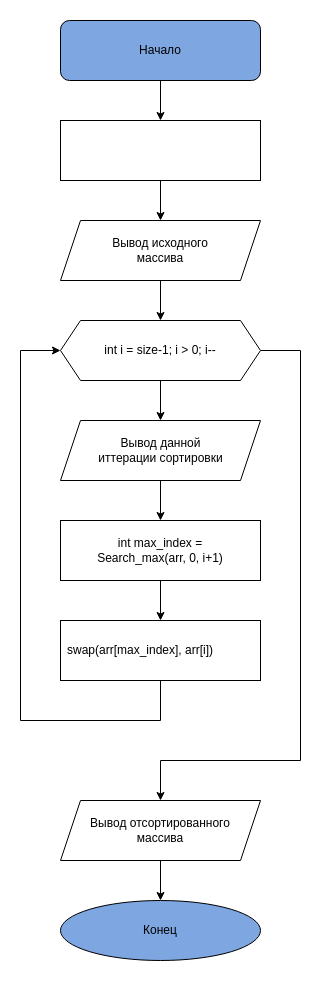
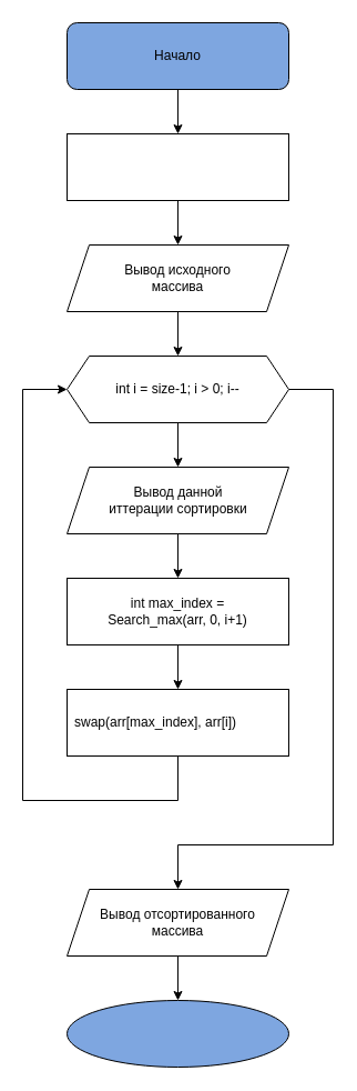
  <mxCell id="0" />
  <mxCell id="1" parent="0" />
  <mxCell id="2" value="" style="rounded=1;whiteSpace=wrap;html=1;fillColor=#7EA6E0;" vertex="1" parent="1"><mxGeometry x="60" y="20" width="200" height="60" as="geometry" /></mxCell>
  <mxCell id="3" value="Начало" style="text;html=1;strokeColor=none;fillColor=none;align=center;verticalAlign=middle;whiteSpace=wrap;rounded=0;" vertex="1" parent="1"><mxGeometry x="130" y="35" width="60" height="30" as="geometry" /></mxCell>
  <mxCell id="4" value="" style="endArrow=classic;html=1;rounded=0;exitX=0.5;exitY=1;exitDx=0;exitDy=0;" edge="1" parent="1" source="2"><mxGeometry width="50" height="50" relative="1" as="geometry"><mxPoint x="150" y="150" as="sourcePoint" /><mxPoint x="160" y="120" as="targetPoint" /></mxGeometry></mxCell>
  <mxCell id="5" value="" style="rounded=0;whiteSpace=wrap;html=1;" vertex="1" parent="1"><mxGeometry x="60" y="120" width="200" height="60" as="geometry" /></mxCell>
  <mxCell id="6" value="" style="shape=parallelogram;perimeter=parallelogramPerimeter;whiteSpace=wrap;html=1;fixedSize=1;" vertex="1" parent="1"><mxGeometry x="60" y="220" width="200" height="60" as="geometry" /></mxCell>
  <mxCell id="7" value="Вывод исходного массива" style="text;html=1;strokeColor=none;fillColor=none;align=center;verticalAlign=middle;whiteSpace=wrap;rounded=0;" vertex="1" parent="1"><mxGeometry x="95" y="235" width="130" height="30" as="geometry" /></mxCell>
  <mxCell id="8" value="" style="endArrow=classic;html=1;rounded=0;exitX=0.5;exitY=1;exitDx=0;exitDy=0;" edge="1" parent="1" source="6"><mxGeometry width="50" height="50" relative="1" as="geometry"><mxPoint x="170" y="390" as="sourcePoint" /><mxPoint x="160" y="320" as="targetPoint" /></mxGeometry></mxCell>
  <mxCell id="9" style="edgeStyle=orthogonalEdgeStyle;rounded=0;orthogonalLoop=1;jettySize=auto;html=1;exitX=0.5;exitY=1;exitDx=0;exitDy=0;entryX=0.5;entryY=0;entryDx=0;entryDy=0;" edge="1" parent="1" source="11" target="14"><mxGeometry relative="1" as="geometry" /></mxCell>
  <mxCell id="10" style="edgeStyle=orthogonalEdgeStyle;rounded=0;orthogonalLoop=1;jettySize=auto;html=1;exitX=1;exitY=0.5;exitDx=0;exitDy=0;entryX=0.5;entryY=0;entryDx=0;entryDy=0;" edge="1" parent="1" source="11" target="26"><mxGeometry relative="1" as="geometry"><Array as="points"><mxPoint x="300" y="350" /><mxPoint x="300" y="760" /><mxPoint x="160" y="760" /></Array></mxGeometry></mxCell>
  <mxCell id="11" value="" style="shape=hexagon;perimeter=hexagonPerimeter2;whiteSpace=wrap;html=1;fixedSize=1;" vertex="1" parent="1"><mxGeometry x="60" y="320" width="200" height="60" as="geometry" /></mxCell>
  <mxCell id="12" value="int i = size-1; i &amp;gt; 0; i--" style="text;html=1;strokeColor=none;fillColor=none;align=center;verticalAlign=middle;whiteSpace=wrap;rounded=0;" vertex="1" parent="1"><mxGeometry x="102" y="335" width="116" height="30" as="geometry" /></mxCell>
  <mxCell id="13" style="edgeStyle=orthogonalEdgeStyle;rounded=0;orthogonalLoop=1;jettySize=auto;html=1;exitX=0.5;exitY=1;exitDx=0;exitDy=0;entryX=0.5;entryY=0;entryDx=0;entryDy=0;" edge="1" parent="1" source="14" target="16"><mxGeometry relative="1" as="geometry" /></mxCell>
  <mxCell id="14" value="" style="shape=parallelogram;perimeter=parallelogramPerimeter;whiteSpace=wrap;html=1;fixedSize=1;" vertex="1" parent="1"><mxGeometry x="60" y="420" width="200" height="60" as="geometry" /></mxCell>
  <mxCell id="15" value="Вывод данной иттерации сортировки" style="text;html=1;strokeColor=none;fillColor=none;align=center;verticalAlign=middle;whiteSpace=wrap;rounded=0;" vertex="1" parent="1"><mxGeometry x="92.5" y="435" width="135" height="30" as="geometry" /></mxCell>
  <mxCell id="16" value="" style="rounded=0;whiteSpace=wrap;html=1;" vertex="1" parent="1"><mxGeometry x="60" y="520" width="200" height="60" as="geometry" /></mxCell>
  <mxCell id="17" value="int max_index = Search_max(arr, 0, i+1)" style="text;html=1;strokeColor=none;fillColor=none;align=center;verticalAlign=middle;whiteSpace=wrap;rounded=0;" vertex="1" parent="1"><mxGeometry x="90" y="535" width="140" height="30" as="geometry" /></mxCell>
  <mxCell id="18" style="edgeStyle=orthogonalEdgeStyle;rounded=0;orthogonalLoop=1;jettySize=auto;html=1;exitX=0.5;exitY=1;exitDx=0;exitDy=0;entryX=0;entryY=0.5;entryDx=0;entryDy=0;" edge="1" parent="1" source="19" target="11"><mxGeometry relative="1" as="geometry"><Array as="points"><mxPoint x="160" y="720" /><mxPoint x="20" y="720" /><mxPoint x="20" y="350" /></Array></mxGeometry></mxCell>
  <mxCell id="19" value="" style="rounded=0;whiteSpace=wrap;html=1;" vertex="1" parent="1"><mxGeometry x="60" y="620" width="200" height="60" as="geometry" /></mxCell>
  <mxCell id="20" value="swap(arr[max_index], arr[i])" style="text;html=1;strokeColor=none;fillColor=none;align=center;verticalAlign=middle;whiteSpace=wrap;rounded=0;" vertex="1" parent="1"><mxGeometry x="65" y="635" width="150" height="30" as="geometry" /></mxCell>
  <mxCell id="21" value="" style="endArrow=classic;html=1;rounded=0;exitX=0.5;exitY=1;exitDx=0;exitDy=0;entryX=0.5;entryY=0;entryDx=0;entryDy=0;" edge="1" parent="1" source="16" target="19"><mxGeometry width="50" height="50" relative="1" as="geometry"><mxPoint x="290" y="620" as="sourcePoint" /><mxPoint x="340" y="570" as="targetPoint" /></mxGeometry></mxCell>
  <mxCell id="22" value="" style="endArrow=classic;html=1;rounded=0;exitX=0.5;exitY=1;exitDx=0;exitDy=0;" edge="1" parent="1" source="5"><mxGeometry width="50" height="50" relative="1" as="geometry"><mxPoint x="310" y="220" as="sourcePoint" /><mxPoint x="160" y="220" as="targetPoint" /></mxGeometry></mxCell>
  <mxCell id="23" value="" style="ellipse;whiteSpace=wrap;html=1;fillColor=#7EA6E0;" vertex="1" parent="1"><mxGeometry x="60" y="900" width="200" height="60" as="geometry" /></mxCell>
- <mxCell id="24" value="Конец" style="text;html=1;strokeColor=none;fillColor=none;align=center;verticalAlign=middle;whiteSpace=wrap;rounded=0;" vertex="1" parent="1"><mxGeometry x="130" y="915" width="60" height="30" as="geometry" /></mxCell>
  <mxCell id="25" style="edgeStyle=orthogonalEdgeStyle;rounded=0;orthogonalLoop=1;jettySize=auto;html=1;exitX=0.5;exitY=1;exitDx=0;exitDy=0;entryX=0.5;entryY=0;entryDx=0;entryDy=0;" edge="1" parent="1" source="26" target="23"><mxGeometry relative="1" as="geometry" /></mxCell>
  <mxCell id="26" value="" style="shape=parallelogram;perimeter=parallelogramPerimeter;whiteSpace=wrap;html=1;fixedSize=1;" vertex="1" parent="1"><mxGeometry x="60" y="800" width="200" height="60" as="geometry" /></mxCell>
  <mxCell id="27" value="Вывод отсортированного массива" style="text;html=1;strokeColor=none;fillColor=none;align=center;verticalAlign=middle;whiteSpace=wrap;rounded=0;" vertex="1" parent="1"><mxGeometry x="85" y="815" width="150" height="30" as="geometry" /></mxCell>
